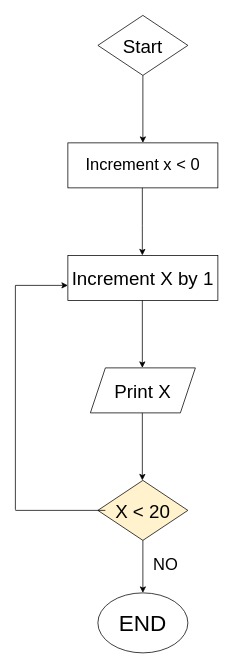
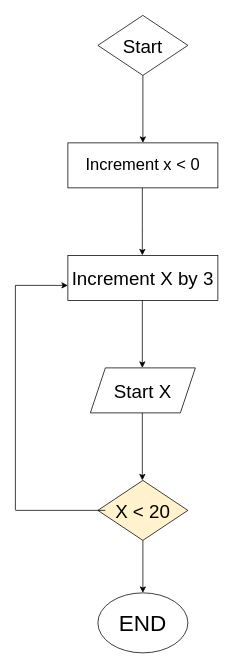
  <mxCell id="0" />
  <mxCell id="1" parent="0" />
  <mxCell id="2" value="&lt;font style=&quot;font-size: 25px;&quot;&gt;Start&lt;/font&gt;" style="rhombus;whiteSpace=wrap;html=1;" vertex="1" parent="1"><mxGeometry x="130" y="20" width="120" height="80" as="geometry" /></mxCell>
  <mxCell id="3" value="" style="endArrow=classic;html=1;rounded=0;" edge="1" parent="1" source="2"><mxGeometry width="50" height="50" relative="1" as="geometry"><mxPoint x="150" y="170" as="sourcePoint" /><mxPoint x="190" y="190" as="targetPoint" /></mxGeometry></mxCell>
  <mxCell id="4" value="&lt;font style=&quot;font-size: 22px;&quot;&gt;Increment x &amp;lt; 0&lt;/font&gt;" style="rounded=0;whiteSpace=wrap;html=1;" vertex="1" parent="1"><mxGeometry x="90" y="190" width="200" height="60" as="geometry" /></mxCell>
  <mxCell id="5" value="" style="endArrow=classic;html=1;rounded=0;" edge="1" parent="1"><mxGeometry width="50" height="50" relative="1" as="geometry"><mxPoint x="189.29" y="250" as="sourcePoint" /><mxPoint x="189.29" y="340" as="targetPoint" /><Array as="points"><mxPoint x="189.29" y="300" /></Array></mxGeometry></mxCell>
- <mxCell id="6" value="&lt;span style=&quot;font-size: 25px;&quot;&gt;Increment X by 1&lt;/span&gt;" style="rounded=0;whiteSpace=wrap;html=1;" vertex="1" parent="1"><mxGeometry x="90" y="340" width="200" height="60" as="geometry" /></mxCell>
- <mxCell id="7" value="&lt;span style=&quot;font-size: 25px;&quot;&gt;Print X&lt;/span&gt;" style="shape=parallelogram;perimeter=parallelogramPerimeter;whiteSpace=wrap;html=1;fixedSize=1;" vertex="1" parent="1"><mxGeometry x="120" y="490" width="140" height="60" as="geometry" /></mxCell>
+ <mxCell id="6" value="&lt;span style=&quot;font-size: 25px;&quot;&gt;Increment X by 3&lt;/span&gt;" style="rounded=0;whiteSpace=wrap;html=1;" vertex="1" parent="1"><mxGeometry x="90" y="340" width="200" height="60" as="geometry" /></mxCell>
+ <mxCell id="7" value="&lt;span style=&quot;font-size: 25px;&quot;&gt;Start X&lt;/span&gt;" style="shape=parallelogram;perimeter=parallelogramPerimeter;whiteSpace=wrap;html=1;fixedSize=1;" vertex="1" parent="1"><mxGeometry x="120" y="490" width="140" height="60" as="geometry" /></mxCell>
  <mxCell id="8" value="" style="endArrow=classic;html=1;rounded=0;" edge="1" parent="1"><mxGeometry width="50" height="50" relative="1" as="geometry"><mxPoint x="189.29" y="400" as="sourcePoint" /><mxPoint x="189.29" y="490" as="targetPoint" /></mxGeometry></mxCell>
  <mxCell id="9" value="" style="endArrow=classic;html=1;rounded=0;" edge="1" parent="1"><mxGeometry width="50" height="50" relative="1" as="geometry"><mxPoint x="189.29" y="550" as="sourcePoint" /><mxPoint x="189.29" y="640" as="targetPoint" /></mxGeometry></mxCell>
  <mxCell id="10" value="&lt;span style=&quot;font-size: 25px;&quot;&gt;X &amp;lt; 20&lt;/span&gt;" style="rhombus;whiteSpace=wrap;html=1;fillColor=#fff2cc;" vertex="1" parent="1"><mxGeometry x="130" y="640" width="120" height="80" as="geometry" /></mxCell>
  <mxCell id="11" value="" style="endArrow=none;html=1;rounded=0;" edge="1" parent="1"><mxGeometry width="50" height="50" relative="1" as="geometry"><mxPoint x="20" y="680" as="sourcePoint" /><mxPoint x="140" y="680" as="targetPoint" /></mxGeometry></mxCell>
  <mxCell id="12" value="" style="endArrow=none;html=1;rounded=0;" edge="1" parent="1"><mxGeometry width="50" height="50" relative="1" as="geometry"><mxPoint x="20" y="380" as="sourcePoint" /><mxPoint x="20" y="679.29" as="targetPoint" /></mxGeometry></mxCell>
  <mxCell id="13" value="" style="endArrow=classic;html=1;rounded=0;" edge="1" parent="1"><mxGeometry width="50" height="50" relative="1" as="geometry"><mxPoint x="20" y="380" as="sourcePoint" /><mxPoint x="90" y="380" as="targetPoint" /></mxGeometry></mxCell>
  <mxCell id="14" value="" style="endArrow=classic;html=1;rounded=0;exitX=0.5;exitY=1;exitDx=0;exitDy=0;" edge="1" parent="1" source="10"><mxGeometry width="50" height="50" relative="1" as="geometry"><mxPoint x="180" y="830" as="sourcePoint" /><mxPoint x="190" y="790" as="targetPoint" /></mxGeometry></mxCell>
  <mxCell id="15" value="&lt;font style=&quot;font-size: 30px;&quot;&gt;END&lt;/font&gt;" style="ellipse;whiteSpace=wrap;html=1;" vertex="1" parent="1"><mxGeometry x="130" y="790" width="120" height="80" as="geometry" /></mxCell>
- <mxCell id="16" value="&lt;font style=&quot;font-size: 22px;&quot;&gt;NO&lt;/font&gt;" style="text;html=1;align=center;verticalAlign=middle;resizable=0;points=[];autosize=1;strokeColor=none;fillColor=none;" vertex="1" parent="1"><mxGeometry x="190" y="733" width="60" height="40" as="geometry" /></mxCell>
